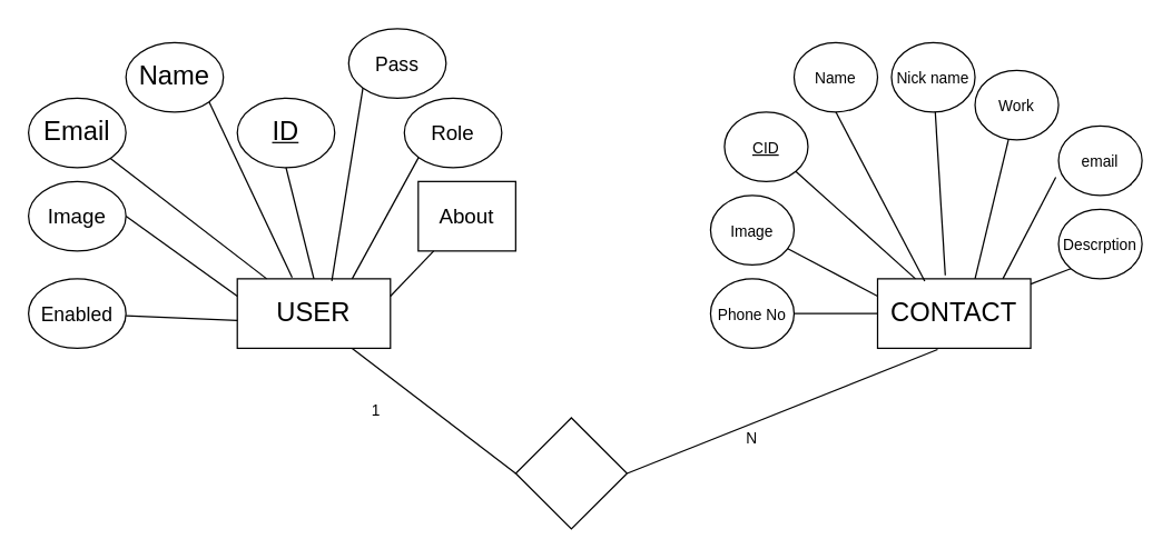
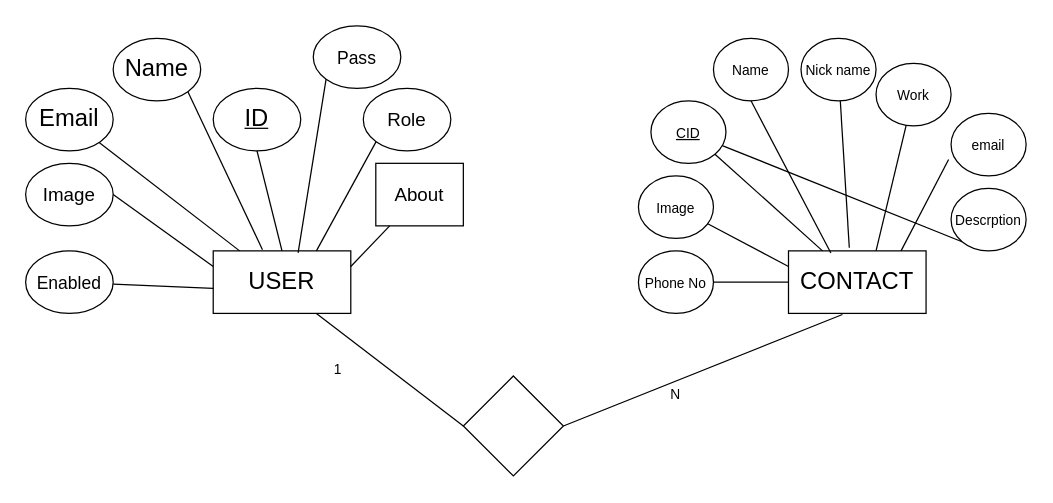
  <mxCell id="0" />
  <mxCell id="1" parent="0" />
  <mxCell id="2" value="&lt;font style=&quot;font-size: 19px&quot;&gt;USER&lt;/font&gt;" style="rounded=0;whiteSpace=wrap;html=1;" vertex="1" parent="1"><mxGeometry x="170" y="200" width="110" height="50" as="geometry" /></mxCell>
  <mxCell id="3" value="CONTACT" style="rounded=0;whiteSpace=wrap;html=1;fontSize=19;" vertex="1" parent="1"><mxGeometry x="630" y="200" width="110" height="50" as="geometry" /></mxCell>
  <mxCell id="4" value="&lt;font style=&quot;font-size: 15px&quot;&gt;Role&lt;/font&gt;" style="ellipse;whiteSpace=wrap;html=1;fontSize=19;" vertex="1" parent="1"><mxGeometry x="290" y="70" width="70" height="50" as="geometry" /></mxCell>
  <mxCell id="5" value="&lt;font style=&quot;font-size: 15px&quot;&gt;Image&lt;/font&gt;" style="ellipse;whiteSpace=wrap;html=1;fontSize=19;" vertex="1" parent="1"><mxGeometry x="20" y="130" width="70" height="50" as="geometry" /></mxCell>
  <mxCell id="6" value="&lt;font style=&quot;font-size: 14px&quot;&gt;Pass&lt;/font&gt;" style="ellipse;whiteSpace=wrap;html=1;fontSize=19;" vertex="1" parent="1"><mxGeometry x="250" y="20" width="70" height="50" as="geometry" /></mxCell>
  <mxCell id="7" value="Email" style="ellipse;whiteSpace=wrap;html=1;fontSize=19;" vertex="1" parent="1"><mxGeometry x="20" y="70" width="70" height="50" as="geometry" /></mxCell>
  <mxCell id="8" value="Name" style="ellipse;whiteSpace=wrap;html=1;fontSize=19;" vertex="1" parent="1"><mxGeometry x="90" width="70" height="50" as="geometry" y="30" /></mxCell>
  <mxCell id="9" value="&lt;u&gt;ID&lt;/u&gt;" style="ellipse;whiteSpace=wrap;html=1;fontSize=19;" vertex="1" parent="1"><mxGeometry x="170" y="70" width="70" height="50" as="geometry" /></mxCell>
  <mxCell id="10" value="&lt;font style=&quot;font-size: 15px&quot;&gt;About&lt;/font&gt;" style="whiteSpace=wrap;html=1;fontSize=19;rounded=0;" vertex="1" parent="1"><mxGeometry x="300" y="130" width="70" height="50" as="geometry" /></mxCell>
  <mxCell id="11" value="&lt;font style=&quot;font-size: 14px&quot;&gt;Enabled&lt;/font&gt;" style="ellipse;whiteSpace=wrap;html=1;fontSize=19;" vertex="1" parent="1"><mxGeometry x="20" y="200" width="70" height="50" as="geometry" /></mxCell>
  <mxCell id="12" value="" style="endArrow=none;html=1;rounded=0;fontSize=14;entryX=1;entryY=1;entryDx=0;entryDy=0;exitX=0.358;exitY=-0.017;exitDx=0;exitDy=0;exitPerimeter=0;" edge="1" parent="1" source="2" target="8"><mxGeometry width="50" height="50" relative="1" as="geometry"><mxPoint x="410" y="240" as="sourcePoint" /><mxPoint x="410" y="170" as="targetPoint" /></mxGeometry></mxCell>
  <mxCell id="13" value="" style="endArrow=none;html=1;rounded=0;fontSize=14;entryX=0.5;entryY=1;entryDx=0;entryDy=0;exitX=0.5;exitY=0;exitDx=0;exitDy=0;" edge="1" parent="1" source="2" target="9"><mxGeometry width="50" height="50" relative="1" as="geometry"><mxPoint x="223" y="209" as="sourcePoint" /><mxPoint x="159.749" y="82.678" as="targetPoint" /></mxGeometry></mxCell>
  <mxCell id="14" value="" style="endArrow=none;html=1;rounded=0;fontSize=14;exitX=0.192;exitY=0;exitDx=0;exitDy=0;exitPerimeter=0;" edge="1" parent="1" source="2" target="7"><mxGeometry width="50" height="50" relative="1" as="geometry"><mxPoint x="240" y="210" as="sourcePoint" /><mxPoint x="215" y="80" as="targetPoint" /></mxGeometry></mxCell>
  <mxCell id="15" value="" style="endArrow=none;html=1;rounded=0;fontSize=14;entryX=1;entryY=0.5;entryDx=0;entryDy=0;exitX=0;exitY=0.25;exitDx=0;exitDy=0;" edge="1" parent="1" source="2" target="5"><mxGeometry width="50" height="50" relative="1" as="geometry"><mxPoint x="250" y="220" as="sourcePoint" /><mxPoint x="225" y="90" as="targetPoint" /></mxGeometry></mxCell>
  <mxCell id="16" value="" style="endArrow=none;html=1;rounded=0;fontSize=14;" edge="1" parent="1" target="11"><mxGeometry width="50" height="50" relative="1" as="geometry"><mxPoint x="170" y="230" as="sourcePoint" /><mxPoint x="235" y="100" as="targetPoint" /></mxGeometry></mxCell>
  <mxCell id="17" value="" style="endArrow=none;html=1;rounded=0;fontSize=14;entryX=0;entryY=1;entryDx=0;entryDy=0;exitX=0.617;exitY=0.033;exitDx=0;exitDy=0;exitPerimeter=0;" edge="1" parent="1" source="2" target="6"><mxGeometry width="50" height="50" relative="1" as="geometry"><mxPoint x="270" y="240" as="sourcePoint" /><mxPoint x="245" y="110" as="targetPoint" /></mxGeometry></mxCell>
  <mxCell id="18" value="" style="endArrow=none;html=1;rounded=0;fontSize=14;entryX=0;entryY=1;entryDx=0;entryDy=0;exitX=0.75;exitY=0;exitDx=0;exitDy=0;" edge="1" parent="1" source="2" target="4"><mxGeometry width="50" height="50" relative="1" as="geometry"><mxPoint x="280" y="250" as="sourcePoint" /><mxPoint x="255" y="120" as="targetPoint" /></mxGeometry></mxCell>
  <mxCell id="19" value="" style="endArrow=none;html=1;rounded=0;fontSize=14;exitX=1;exitY=0.25;exitDx=0;exitDy=0;" edge="1" parent="1" source="2" target="10"><mxGeometry width="50" height="50" relative="1" as="geometry"><mxPoint x="290" y="260" as="sourcePoint" /><mxPoint x="265" y="130" as="targetPoint" /></mxGeometry></mxCell>
  <mxCell id="20" value="&lt;font style=&quot;font-size: 11px&quot;&gt;&lt;u&gt;CID&lt;/u&gt;&lt;/font&gt;" style="ellipse;whiteSpace=wrap;html=1;fontSize=14;" vertex="1" parent="1"><mxGeometry x="520" y="80" width="60" height="50" as="geometry" /></mxCell>
  <mxCell id="21" value="&lt;font style=&quot;font-size: 11px&quot;&gt;Name&lt;/font&gt;" style="ellipse;whiteSpace=wrap;html=1;fontSize=14;" vertex="1" parent="1"><mxGeometry x="570" width="60" height="50" as="geometry" y="30" /></mxCell>
  <mxCell id="22" value="&lt;font style=&quot;font-size: 11px&quot;&gt;email&lt;/font&gt;" style="ellipse;whiteSpace=wrap;html=1;fontSize=14;" vertex="1" parent="1"><mxGeometry x="760" y="90" width="60" height="50" as="geometry" /></mxCell>
  <mxCell id="23" value="&lt;font style=&quot;font-size: 11px&quot;&gt;Work&lt;/font&gt;" style="ellipse;whiteSpace=wrap;html=1;fontSize=14;" vertex="1" parent="1"><mxGeometry x="700" y="50" width="60" height="50" as="geometry" /></mxCell>
  <mxCell id="24" value="&lt;font style=&quot;font-size: 11px&quot;&gt;Nick name&lt;/font&gt;" style="ellipse;whiteSpace=wrap;html=1;fontSize=14;" vertex="1" parent="1"><mxGeometry x="640" width="60" height="50" as="geometry" y="30" /></mxCell>
  <mxCell id="25" value="&lt;font style=&quot;font-size: 11px&quot;&gt;Image&lt;/font&gt;" style="ellipse;whiteSpace=wrap;html=1;fontSize=14;" vertex="1" parent="1"><mxGeometry x="510" y="140" width="60" height="50" as="geometry" /></mxCell>
  <mxCell id="26" value="&lt;font style=&quot;font-size: 11px&quot;&gt;Descrption&lt;/font&gt;" style="ellipse;whiteSpace=wrap;html=1;fontSize=14;" vertex="1" parent="1"><mxGeometry x="760" y="150" width="60" height="50" as="geometry" /></mxCell>
  <mxCell id="27" value="&lt;font style=&quot;font-size: 11px&quot;&gt;Phone No&lt;/font&gt;" style="ellipse;whiteSpace=wrap;html=1;fontSize=14;" vertex="1" parent="1"><mxGeometry x="510" y="200" width="60" height="50" as="geometry" /></mxCell>
  <mxCell id="28" value="" style="endArrow=none;html=1;rounded=0;fontSize=11;" edge="1" parent="1" source="27" target="3"><mxGeometry width="50" height="50" relative="1" as="geometry"><mxPoint x="360" y="240" as="sourcePoint" /><mxPoint x="410" y="190" as="targetPoint" /></mxGeometry></mxCell>
  <mxCell id="29" value="" style="endArrow=none;html=1;rounded=0;fontSize=11;entryX=0;entryY=0.25;entryDx=0;entryDy=0;" edge="1" parent="1" source="25" target="3"><mxGeometry width="50" height="50" relative="1" as="geometry"><mxPoint x="579.976" y="235.999" as="sourcePoint" /><mxPoint x="640" y="238" as="targetPoint" /></mxGeometry></mxCell>
  <mxCell id="30" value="" style="endArrow=none;html=1;rounded=0;fontSize=11;exitX=1;exitY=1;exitDx=0;exitDy=0;" edge="1" parent="1" source="20" target="3"><mxGeometry width="50" height="50" relative="1" as="geometry"><mxPoint x="589.976" y="245.999" as="sourcePoint" /><mxPoint x="650" y="248" as="targetPoint" /></mxGeometry></mxCell>
  <mxCell id="31" value="" style="endArrow=none;html=1;rounded=0;fontSize=11;exitX=0.5;exitY=1;exitDx=0;exitDy=0;entryX=0.308;entryY=0.033;entryDx=0;entryDy=0;entryPerimeter=0;" edge="1" parent="1" source="21" target="3"><mxGeometry width="50" height="50" relative="1" as="geometry"><mxPoint x="599.976" y="255.999" as="sourcePoint" /><mxPoint x="660" y="258" as="targetPoint" /></mxGeometry></mxCell>
  <mxCell id="32" value="" style="endArrow=none;html=1;rounded=0;fontSize=11;entryX=0.442;entryY=-0.05;entryDx=0;entryDy=0;entryPerimeter=0;" edge="1" parent="1" source="24" target="3"><mxGeometry width="50" height="50" relative="1" as="geometry"><mxPoint x="609.976" y="265.999" as="sourcePoint" /><mxPoint x="670" y="268" as="targetPoint" /></mxGeometry></mxCell>
  <mxCell id="33" value="" style="endArrow=none;html=1;rounded=0;fontSize=11;" edge="1" parent="1" source="23"><mxGeometry width="50" height="50" relative="1" as="geometry"><mxPoint x="619.976" y="275.999" as="sourcePoint" /><mxPoint x="700" y="200" as="targetPoint" /></mxGeometry></mxCell>
  <mxCell id="34" value="" style="endArrow=none;html=1;rounded=0;fontSize=11;exitX=-0.033;exitY=0.74;exitDx=0;exitDy=0;exitPerimeter=0;" edge="1" parent="1" source="22"><mxGeometry width="50" height="50" relative="1" as="geometry"><mxPoint x="629.976" y="285.999" as="sourcePoint" /><mxPoint x="720" y="200" as="targetPoint" /></mxGeometry></mxCell>
- <mxCell id="35" value="" style="endArrow=none;html=1;rounded=0;fontSize=11;exitX=0;exitY=1;exitDx=0;exitDy=0;" edge="1" parent="1" source="26" target="3"><mxGeometry width="50" height="50" relative="1" as="geometry"><mxPoint x="639.976" y="295.999" as="sourcePoint" /><mxPoint x="700" y="298" as="targetPoint" /></mxGeometry></mxCell>
+ <mxCell id="35" value="" style="endArrow=none;html=1;rounded=0;fontSize=11;exitX=0;exitY=1;exitDx=0;exitDy=0;" edge="1" parent="1" source="26" target="20"><mxGeometry width="50" height="50" relative="1" as="geometry"><mxPoint x="639.976" y="295.999" as="sourcePoint" /><mxPoint x="700" y="298" as="targetPoint" /></mxGeometry></mxCell>
  <mxCell id="36" value="" style="rhombus;whiteSpace=wrap;html=1;fontSize=11;" vertex="1" parent="1"><mxGeometry x="370" y="300" width="80" height="80" as="geometry" /></mxCell>
  <mxCell id="37" value="" style="endArrow=none;html=1;rounded=0;fontSize=11;exitX=0.75;exitY=1;exitDx=0;exitDy=0;entryX=0;entryY=0.5;entryDx=0;entryDy=0;" edge="1" parent="1" source="2" target="36"><mxGeometry width="50" height="50" relative="1" as="geometry"><mxPoint x="360" y="240" as="sourcePoint" /><mxPoint x="410" y="190" as="targetPoint" /></mxGeometry></mxCell>
  <mxCell id="38" value="" style="endArrow=none;html=1;rounded=0;fontSize=11;exitX=1;exitY=0.5;exitDx=0;exitDy=0;entryX=0.392;entryY=1.017;entryDx=0;entryDy=0;entryPerimeter=0;" edge="1" parent="1" source="36" target="3"><mxGeometry width="50" height="50" relative="1" as="geometry"><mxPoint x="270" y="270" as="sourcePoint" /><mxPoint x="380" y="350" as="targetPoint" /></mxGeometry></mxCell>
  <mxCell id="39" value="1" style="text;html=1;strokeColor=none;fillColor=none;align=center;verticalAlign=middle;whiteSpace=wrap;rounded=0;fontSize=11;" vertex="1" parent="1"><mxGeometry x="240" y="280" width="60" height="30" as="geometry" /></mxCell>
  <mxCell id="40" value="N" style="text;html=1;strokeColor=none;fillColor=none;align=center;verticalAlign=middle;whiteSpace=wrap;rounded=0;fontSize=11;" vertex="1" parent="1"><mxGeometry x="510" y="300" width="60" height="30" as="geometry" /></mxCell>
